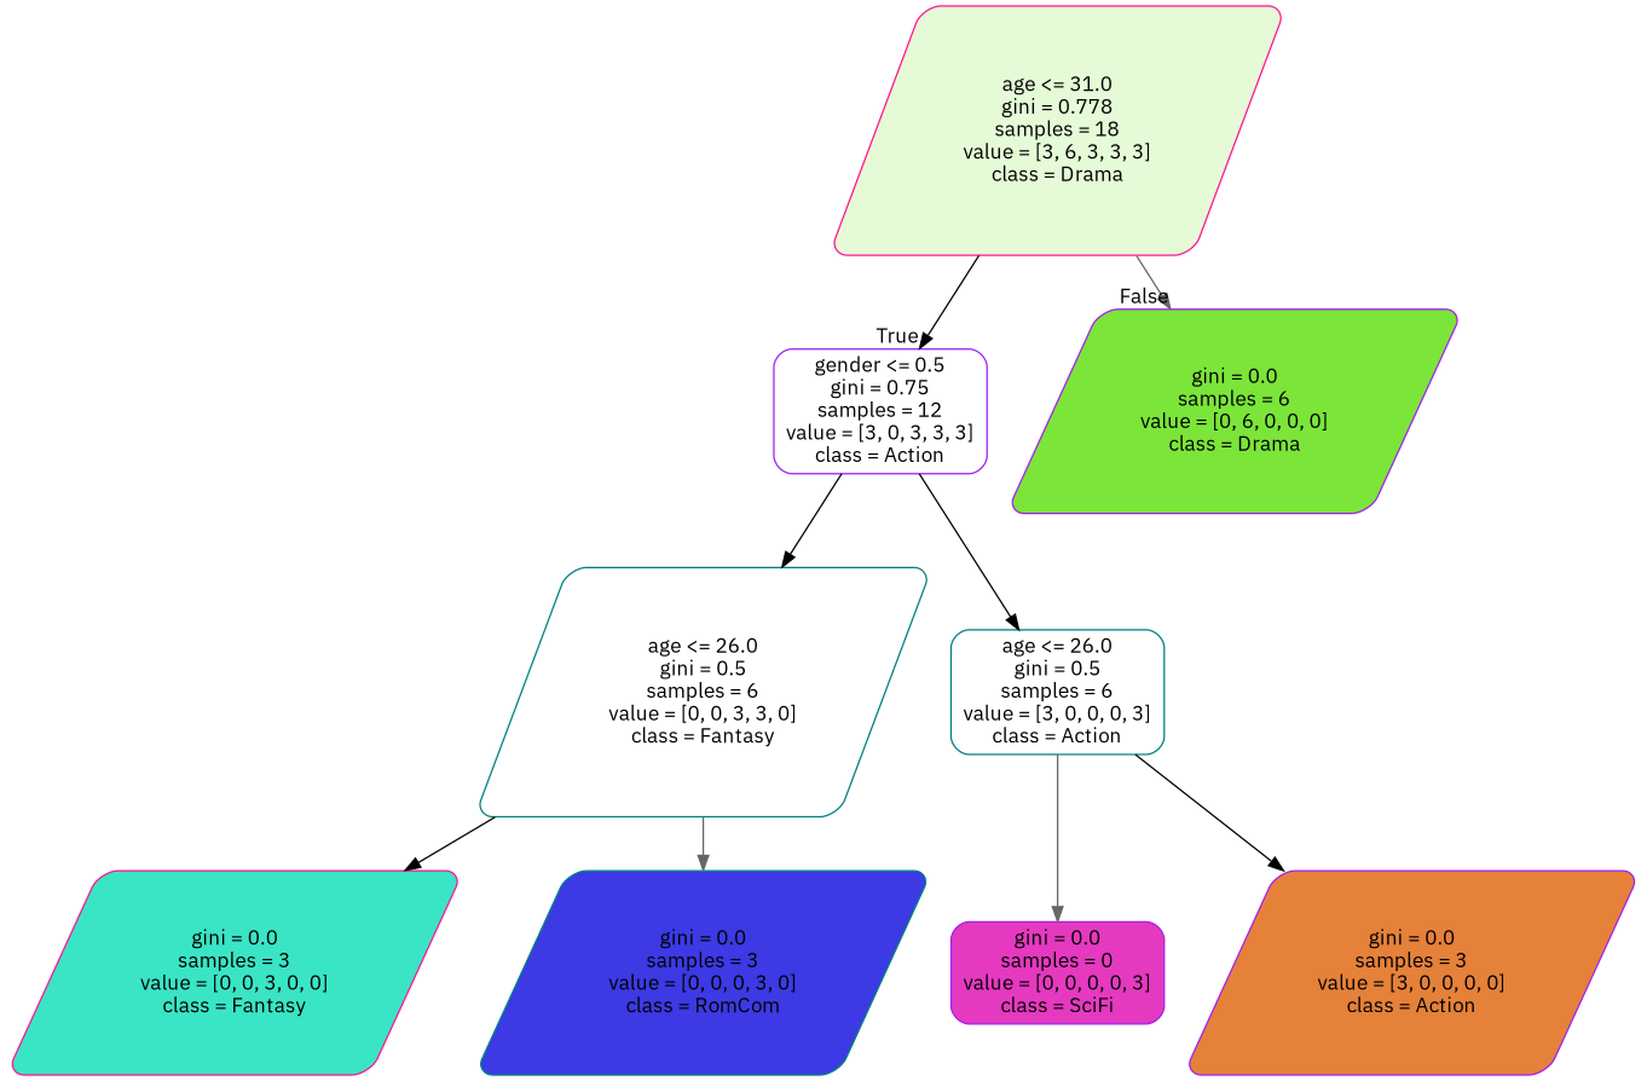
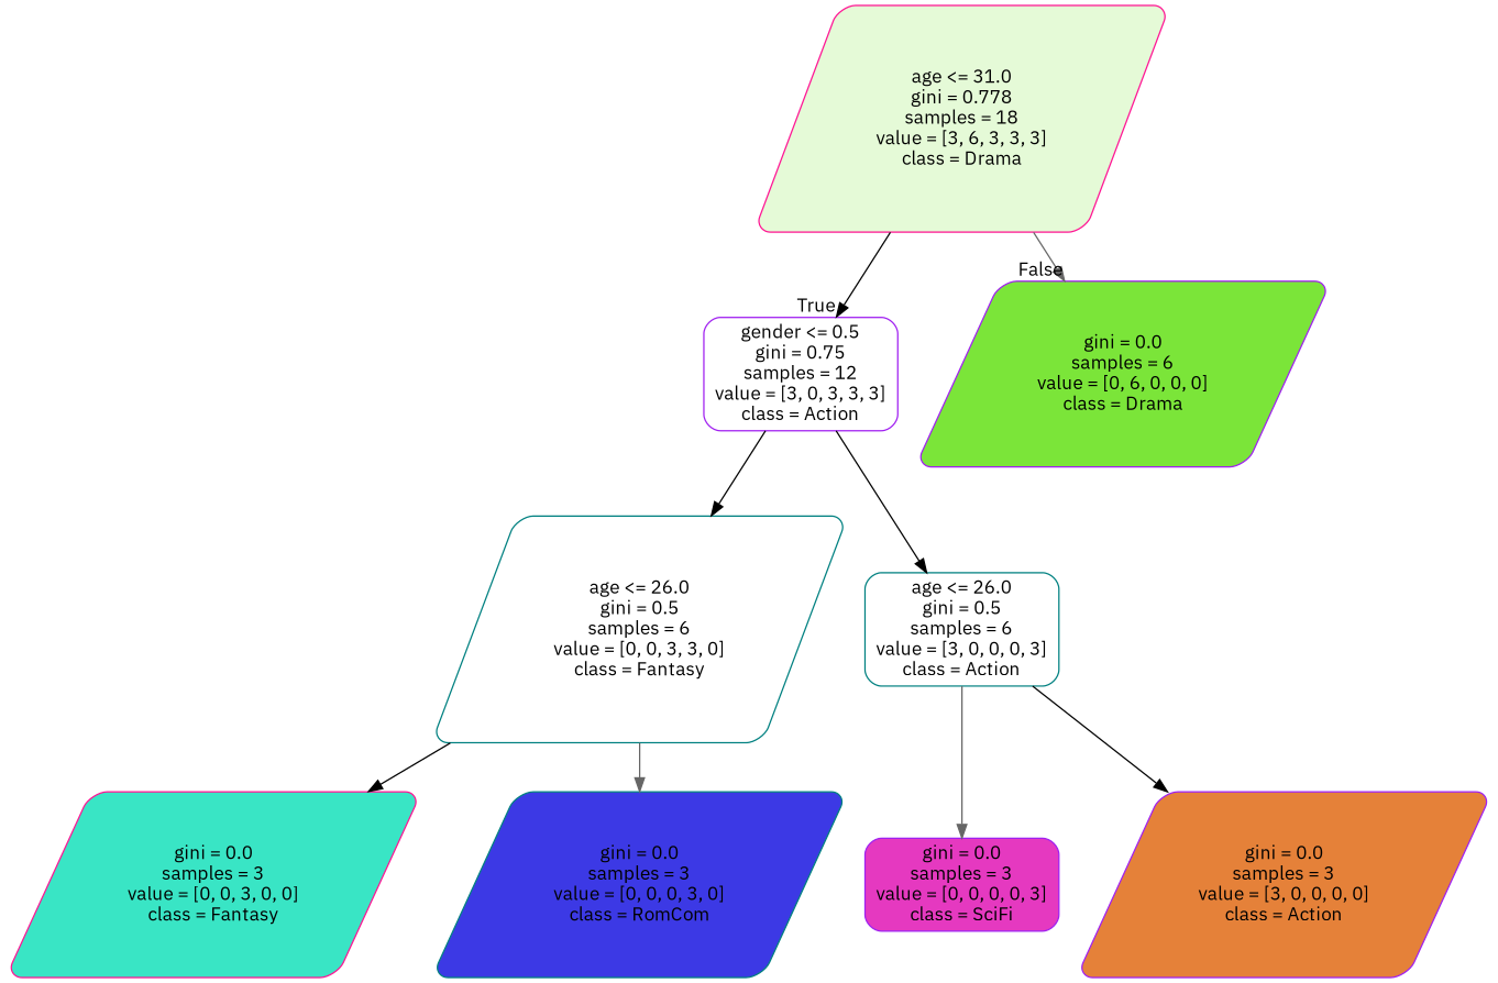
  digraph {
    fontname="IBM Plex Sans"
    node [color=purple fillcolor="#ffffff" fontname="IBM Plex Sans" shape=parallelogram style="filled, rounded"]
    edge [fontname="IBM Plex Sans" color=black]
    n1 [color=deeppink fillcolor="#e5fad7" label="age <= 31.0\ngini = 0.778\nsamples = 18\nvalue = [3, 6, 3, 3, 3]\nclass = Drama"]
    n2 [label="gender <= 0.5\ngini = 0.75\nsamples = 12\nvalue = [3, 0, 3, 3, 3]\nclass = Action" shape=box]
    n3 [fillcolor="#7be539" label="gini = 0.0\nsamples = 6\nvalue = [0, 6, 0, 0, 0]\nclass = Drama"]
    n4 [color=teal label="age <= 26.0\ngini = 0.5\nsamples = 6\nvalue = [0, 0, 3, 3, 0]\nclass = Fantasy"]
    n5 [color=teal label="age <= 26.0\ngini = 0.5\nsamples = 6\nvalue = [3, 0, 0, 0, 3]\nclass = Action" shape=box]
    n6 [color=deeppink fillcolor="#39e5c5" label="gini = 0.0\nsamples = 3\nvalue = [0, 0, 3, 0, 0]\nclass = Fantasy"]
    n7 [color=teal fillcolor="#3c39e5" label="gini = 0.0\nsamples = 3\nvalue = [0, 0, 0, 3, 0]\nclass = RomCom"]
-   n8 [fillcolor="#e539c0" label="gini = 0.0\nsamples = 0\nvalue = [0, 0, 0, 0, 3]\nclass = SciFi" shape=box]
+   n8 [fillcolor="#e539c0" label="gini = 0.0\nsamples = 3\nvalue = [0, 0, 0, 0, 3]\nclass = SciFi" shape=box]
    n9 [fillcolor="#e58139" label="gini = 0.0\nsamples = 3\nvalue = [3, 0, 0, 0, 0]\nclass = Action"]
    n1 -> n2 [headlabel=True labelangle=45 labeldistance=2.5]
    n1 -> n3 [headlabel=False labelangle=-45 labeldistance=2.5 color=gray40]
    n2 -> n4
    n2 -> n5
    n4 -> n6
    n4 -> n7 [color=gray40]
    n5 -> n8 [color=gray40]
    n5 -> n9
  }
